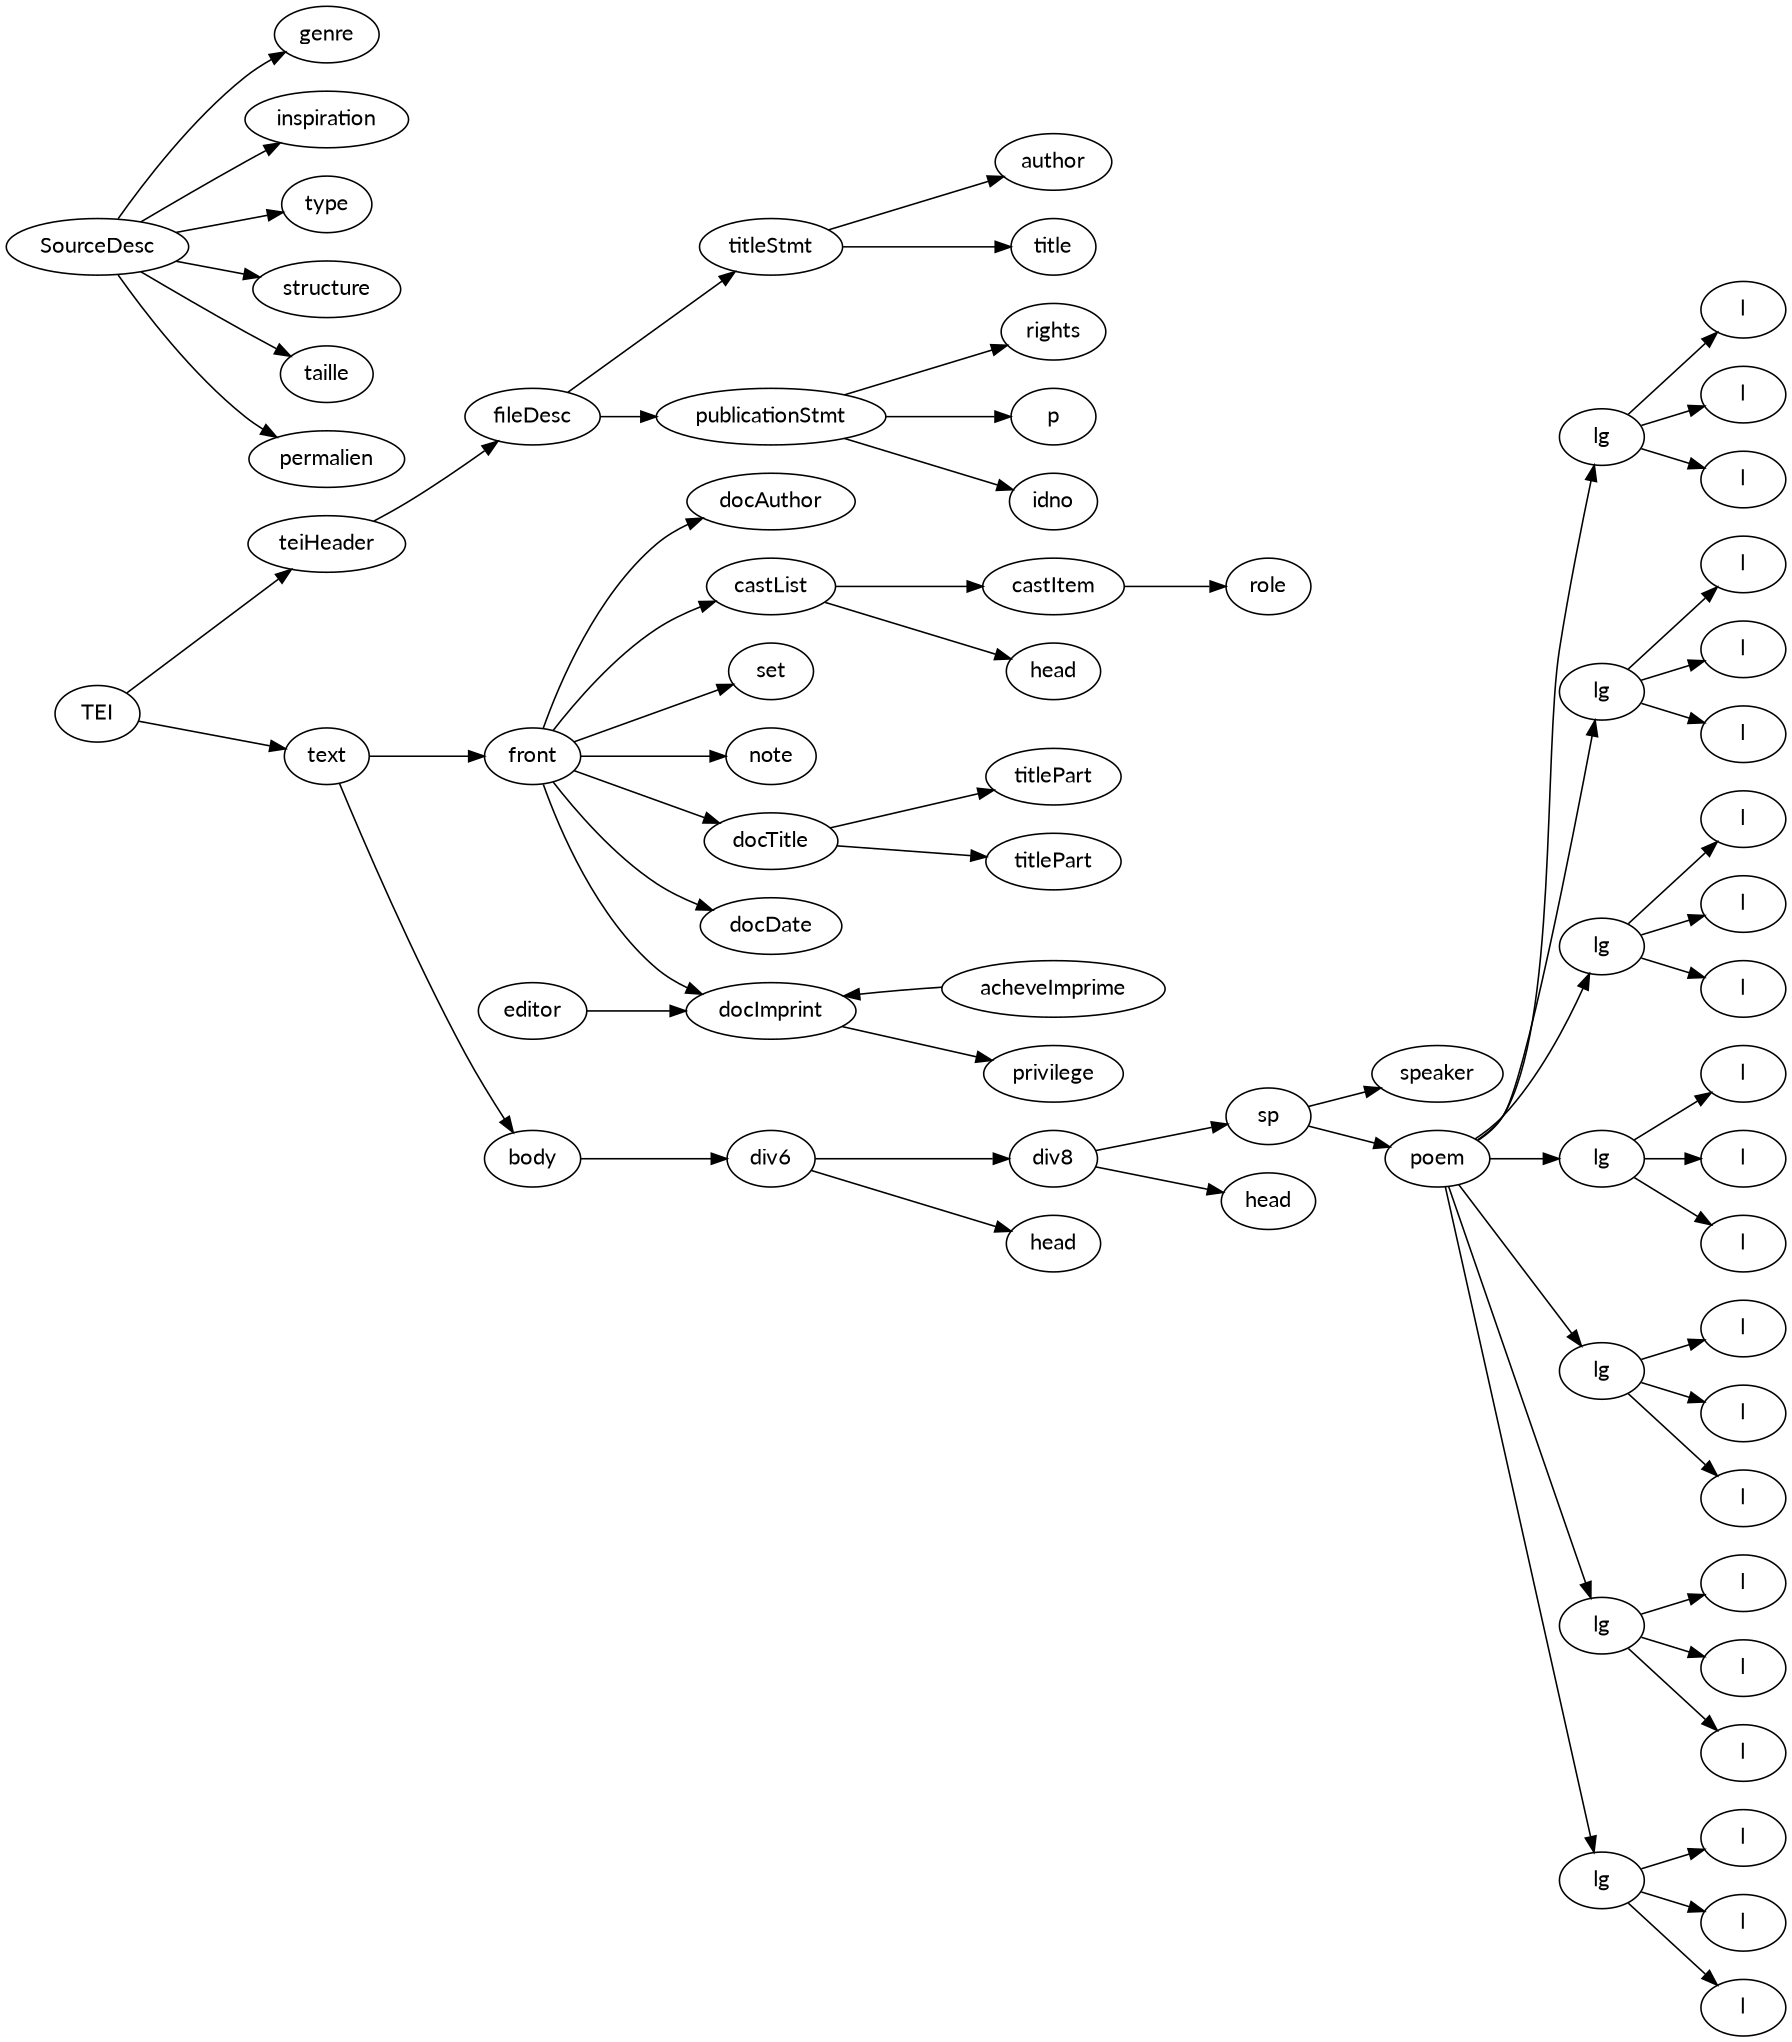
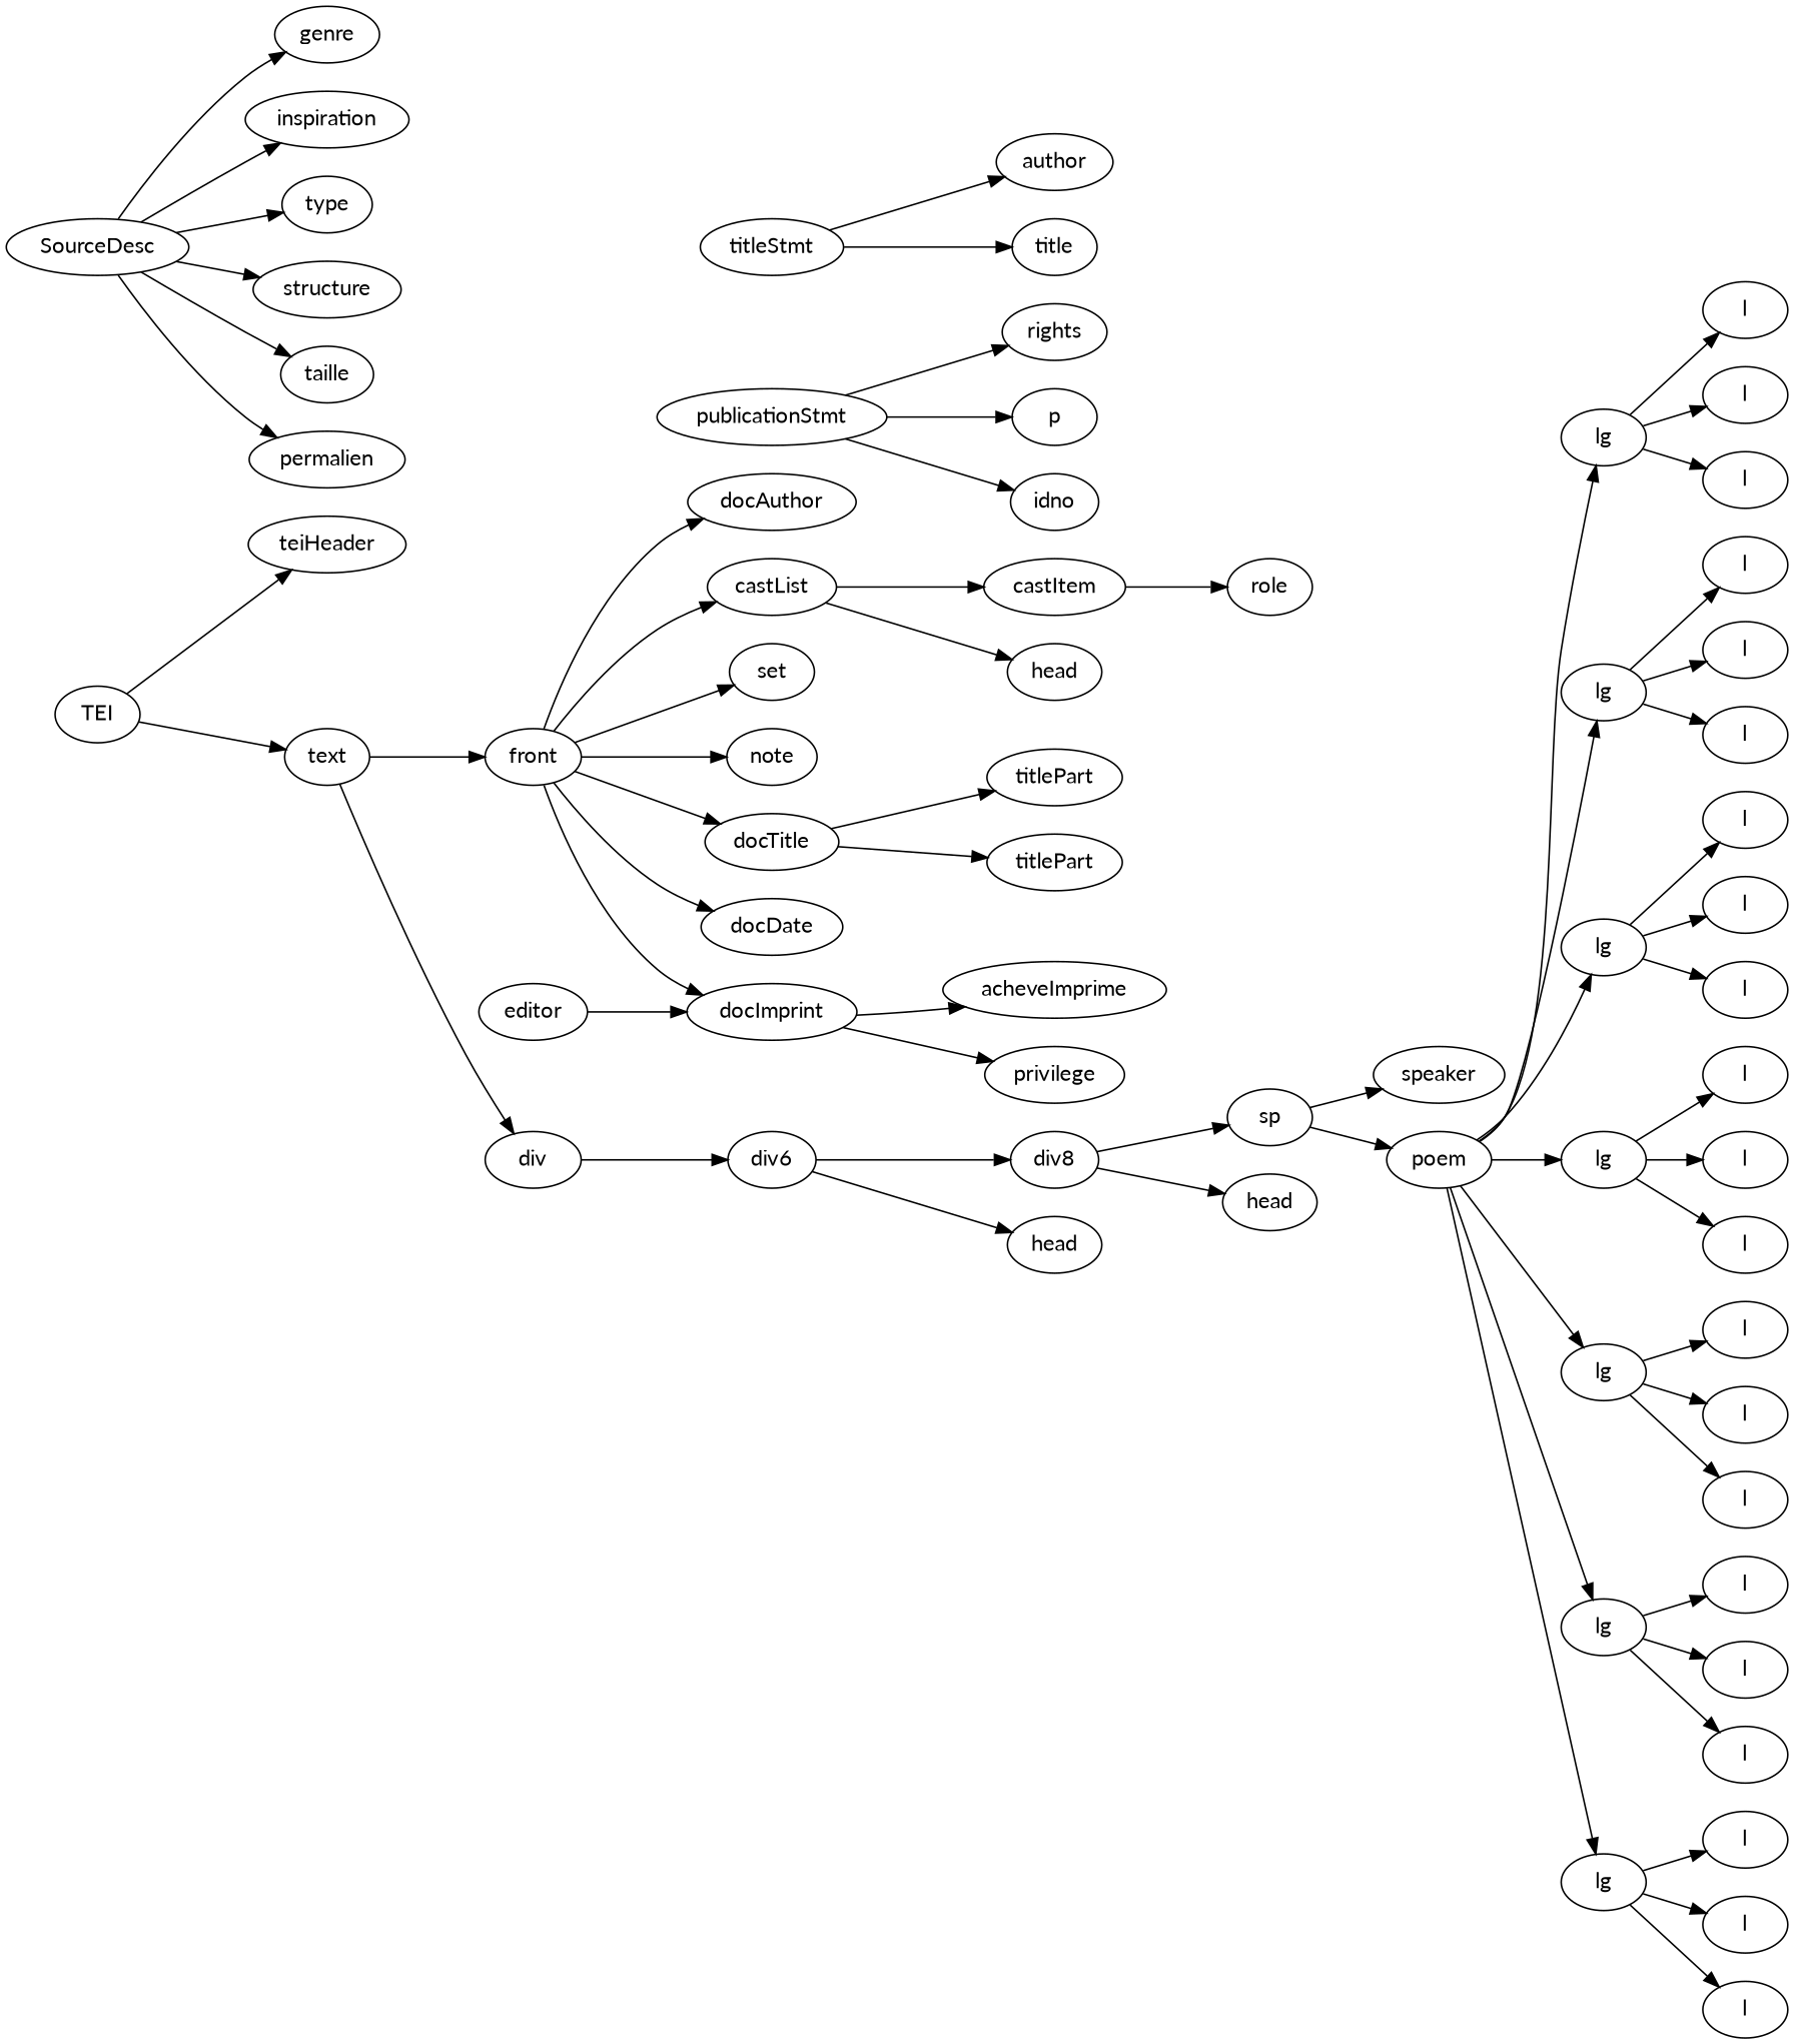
  digraph {
    fontname=Lato
    rankdir=LR
    node [fontname=Lato]
    edge [fontname=Lato]
    n1 [label=TEI]
    n2 [label=teiHeader]
    n3 [label=text]
-   n4 [label=fileDesc]
    n5 [label=front]
-   n6 [label=body]
+   n6 [label=div]
    n7 [label=titleStmt]
    n8 [label=publicationStmt]
    n9 [label=title]
    n10 [label=author]
    n11 [label=p]
    n12 [label=idno]
    n13 [label=rights]
    n14 [label=SourceDesc]
    n15 [label=genre]
    n16 [label=inspiration]
    n17 [label=type]
    n18 [label=structure]
    n19 [label=taille]
    n20 [label=permalien]
    n21 [label=docTitle]
    n22 [label=docDate]
    n23 [label=docAuthor]
    n24 [label=docImprint]
    n25 [label=castList]
    n26 [label=set]
    n27 [label=note]
    n28 [label=div6]
    n29 [label=titlePart]
    n30 [label=titlePart]
    n31 [label=privilege]
    n32 [label=acheveImprime]
    n33 [label=head]
    n34 [label=castItem]
    n35 [label=editor]
    n36 [label=role]
    n37 [label=head]
    n38 [label=div8]
    n39 [label=head]
    n40 [label=sp]
    n41 [label=speaker]
    n42 [label=poem]
    n43 [label=lg]
    n44 [label=lg]
    n45 [label=lg]
    n46 [label=lg]
    n47 [label=lg]
    n48 [label=lg]
    n49 [label=lg]
    n50 [label=l]
    n51 [label=l]
    n52 [label=l]
    n53 [label=l]
    n54 [label=l]
    n55 [label=l]
    n56 [label=l]
    n57 [label=l]
    n58 [label=l]
    n59 [label=l]
    n60 [label=l]
    n61 [label=l]
    n62 [label=l]
    n63 [label=l]
    n64 [label=l]
    n65 [label=l]
    n66 [label=l]
    n67 [label=l]
    n68 [label=l]
    n69 [label=l]
    n70 [label=l]
    n1 -> n2
    n1 -> n3
-   n2 -> n4
    n3 -> n5
    n3 -> n6
-   n4 -> n7
-   n4 -> n8
    n5 -> n21
    n5 -> n22
    n5 -> n23
    n5 -> n24
    n5 -> n25
    n5 -> n26
    n5 -> n27
    n6 -> n28
    n7 -> n9
    n7 -> n10
    n8 -> n11
    n8 -> n12
    n8 -> n13
    n14 -> n15
    n14 -> n16
    n14 -> n17
    n14 -> n18
    n14 -> n19
    n14 -> n20
    n21 -> n29
    n21 -> n30
    n24 -> n31
-   n32 -> n24
+   n24 -> n32
    n25 -> n33
    n25 -> n34
    n28 -> n37
    n28 -> n38
    n34 -> n36
    n35 -> n24
    n38 -> n39
    n38 -> n40
    n40 -> n41
    n40 -> n42
    n42 -> n43
    n42 -> n44
    n42 -> n45
    n42 -> n46
    n42 -> n47
    n42 -> n48
    n42 -> n49
    n43 -> n50
    n43 -> n51
    n43 -> n52
    n44 -> n53
    n44 -> n54
    n44 -> n55
    n45 -> n56
    n45 -> n57
    n45 -> n58
    n46 -> n59
    n46 -> n60
    n46 -> n61
    n47 -> n62
    n47 -> n63
    n47 -> n64
    n48 -> n65
    n48 -> n66
    n48 -> n67
    n49 -> n68
    n49 -> n69
    n49 -> n70
  }
